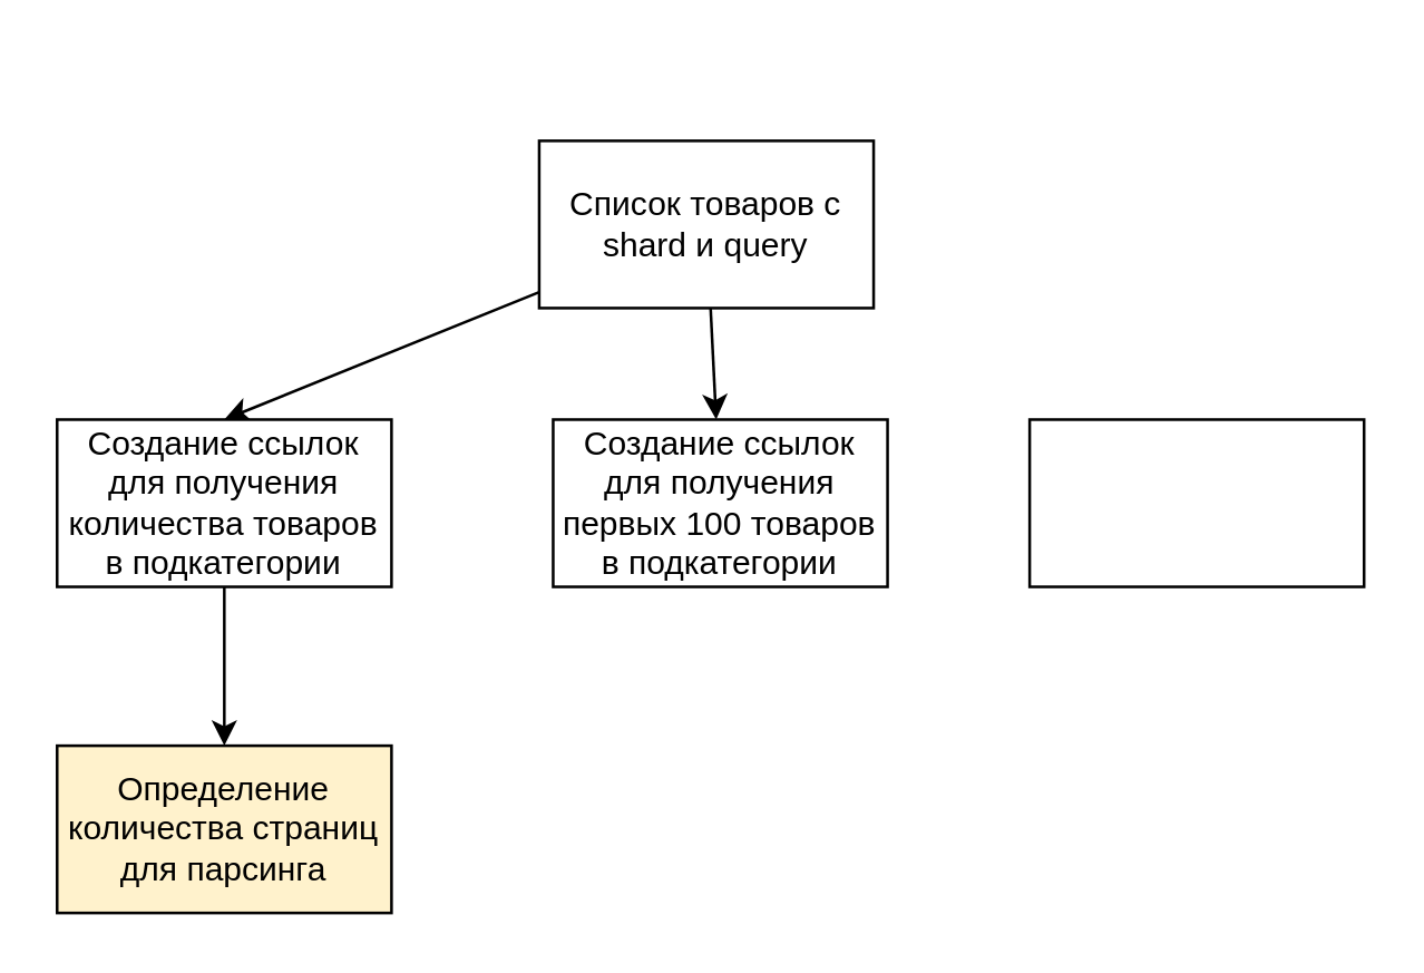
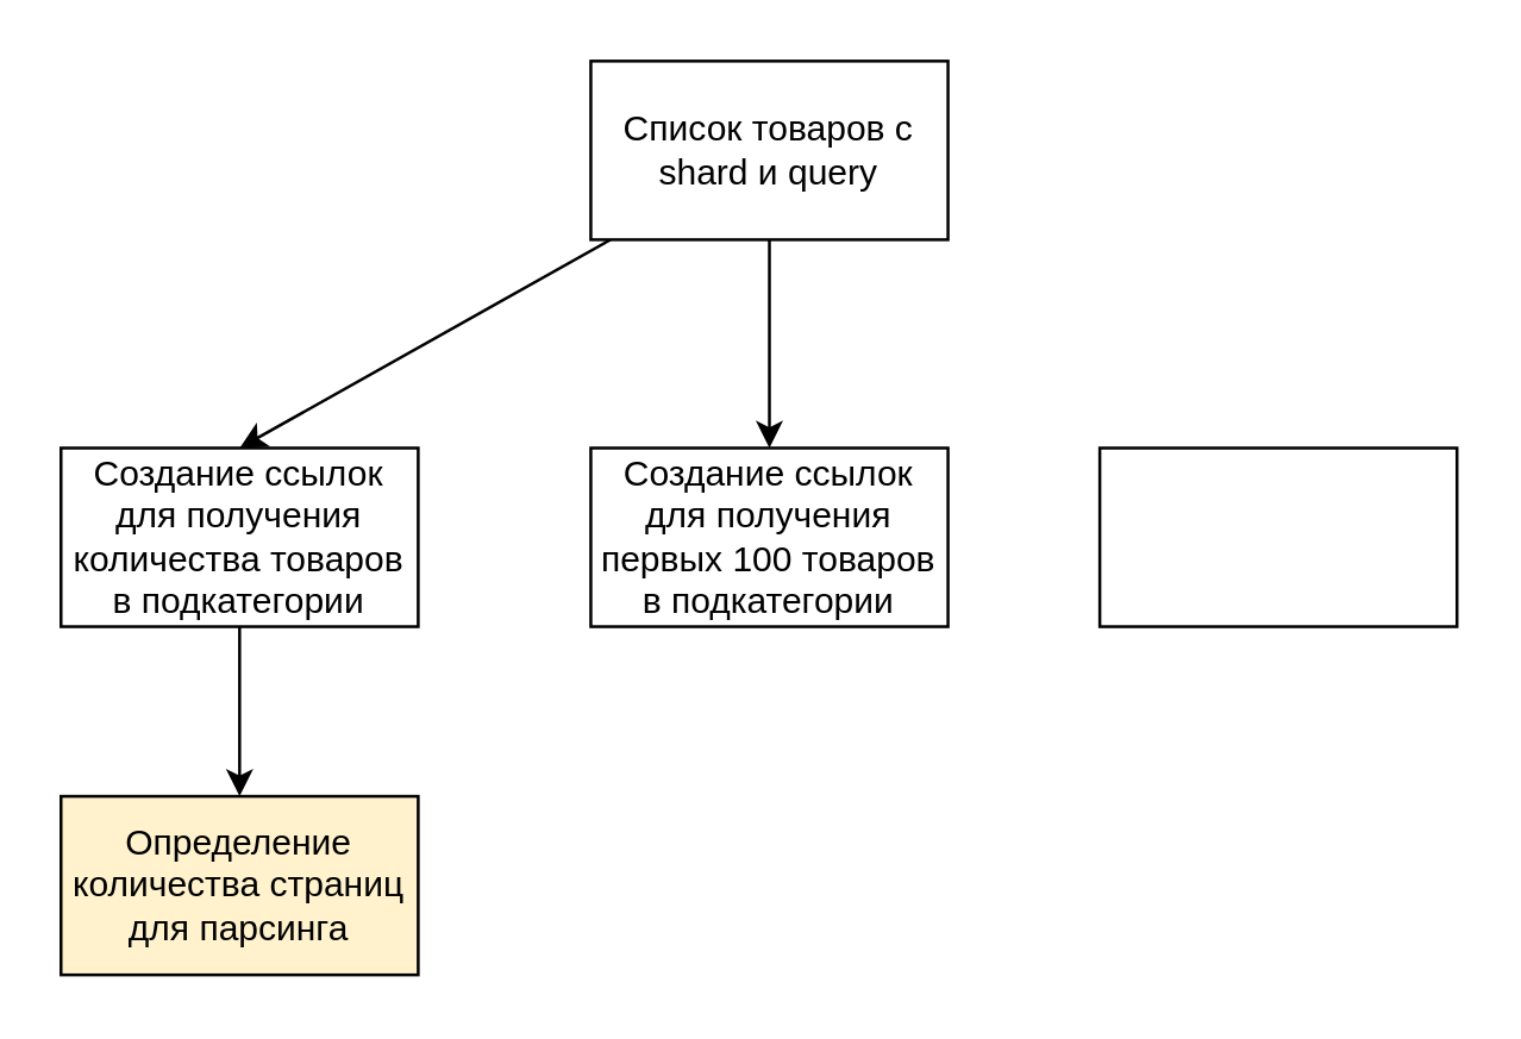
  <mxCell id="0" />
  <mxCell id="1" parent="0" />
  <mxCell id="2" style="rounded=0;orthogonalLoop=1;jettySize=auto;html=1;entryX=0.5;entryY=0;entryDx=0;entryDy=0;" edge="1" parent="1" source="4" target="6"><mxGeometry relative="1" as="geometry" /></mxCell>
  <mxCell id="3" value="" style="edgeStyle=none;rounded=0;orthogonalLoop=1;jettySize=auto;html=1;" edge="1" parent="1" source="4" target="7"><mxGeometry relative="1" as="geometry" /></mxCell>
- <mxCell id="4" value="Список товаров с shard и query" style="rounded=0;whiteSpace=wrap;html=1;" vertex="1" parent="1"><mxGeometry x="193" y="50" width="120" height="60" as="geometry" /></mxCell>
+ <mxCell id="4" value="Список товаров с shard и query" style="rounded=0;whiteSpace=wrap;html=1;" vertex="1" parent="1"><mxGeometry x="198" y="20" width="120" height="60" as="geometry" /></mxCell>
  <mxCell id="5" value="" style="edgeStyle=none;rounded=0;orthogonalLoop=1;jettySize=auto;html=1;" edge="1" parent="1" source="6" target="8"><mxGeometry relative="1" as="geometry" /></mxCell>
  <mxCell id="6" value="Создание ссылок для получения количества товаров в подкатегории" style="rounded=0;whiteSpace=wrap;html=1;" vertex="1" parent="1"><mxGeometry x="20" y="150" width="120" height="60" as="geometry" /></mxCell>
  <mxCell id="7" value="Создание ссылок для получения первых 100 товаров в подкатегории" style="rounded=0;whiteSpace=wrap;html=1;" vertex="1" parent="1"><mxGeometry x="198" y="150" width="120" height="60" as="geometry" /></mxCell>
  <mxCell id="8" value="Определение количества страниц для парсинга" style="rounded=0;whiteSpace=wrap;html=1;fillColor=#fff2cc;" vertex="1" parent="1"><mxGeometry x="20" y="267" width="120" height="60" as="geometry" /></mxCell>
  <mxCell id="9" value="" style="rounded=0;whiteSpace=wrap;html=1;" vertex="1" parent="1"><mxGeometry x="369" y="150" width="120" height="60" as="geometry" /></mxCell>
